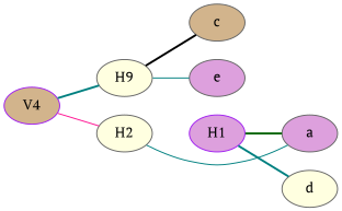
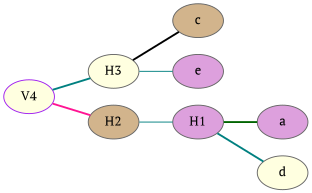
  graph {
    fontname="PT Serif"
    ordering=out
    rankdir=LR
    node [color=gray40 fillcolor=tan fontname="PT Serif" style=filled]
    edge [color=teal fontname="PT Serif" style=bold]
-   V4 [color=purple]
-   H3 [fillcolor=lightyellow label=H9]
-   H2 [fillcolor=lightyellow]
+   V4 [color=purple fillcolor=lightyellow]
+   H3 [fillcolor=lightyellow]
+   H2
    c
    e [fillcolor=plum]
-   H1 [color=purple fillcolor=plum]
+   H1 [fillcolor=plum]
    a [fillcolor=plum]
    d [fillcolor=lightyellow]
    V4 -- H3
-   V4 -- H2 [color=deeppink style=solid]
+   V4 -- H2 [color=deeppink]
    H3 -- c [color=black]
    H3 -- e [style=solid]
-   H2 -- a [style=solid]
+   H2 -- H1 [style=solid]
    H1 -- a [color=darkgreen]
    H1 -- d
  }
